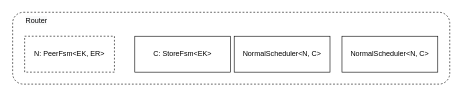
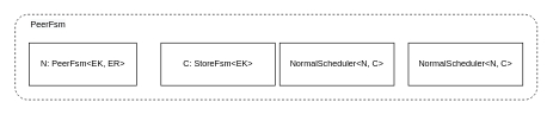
  <mxCell id="0" />
  <mxCell id="1" parent="0" />
- <mxCell id="2" value="N: PeerFsm&amp;lt;EK, ER&amp;gt;" style="rounded=0;whiteSpace=wrap;html=1;dashed=1;" diagramCategory="general" diagramName="Rectangle" vertex="1" parent="1"><mxGeometry x="40" y="60" width="150" height="60" as="geometry" /></mxCell>
+ <mxCell id="2" value="N: PeerFsm&amp;lt;EK, ER&amp;gt;" style="rounded=0;whiteSpace=wrap;html=1;" diagramCategory="general" diagramName="Rectangle" vertex="1" parent="1"><mxGeometry x="40" y="60" width="150" height="60" as="geometry" /></mxCell>
  <mxCell id="3" value="C: StoreFsm&amp;lt;EK&amp;gt;" style="rounded=0;whiteSpace=wrap;html=1;" diagramCategory="general" diagramName="Rectangle" vertex="1" parent="1"><mxGeometry x="224" y="60" width="160" height="60" as="geometry" /></mxCell>
  <mxCell id="4" value="NormalScheduler&amp;lt;N, C&amp;gt;" style="rounded=0;whiteSpace=wrap;html=1;" diagramCategory="general" diagramName="Rectangle" vertex="1" parent="1"><mxGeometry x="390" y="60" width="160" height="60" as="geometry" /></mxCell>
  <mxCell id="5" value="NormalScheduler&amp;lt;N, C&amp;gt;" style="rounded=0;whiteSpace=wrap;html=1;" diagramCategory="general" diagramName="Rectangle" vertex="1" parent="1"><mxGeometry x="570" y="60" width="160" height="60" as="geometry" /></mxCell>
  <mxCell id="6" value="" style="rounded=1;whiteSpace=wrap;html=1;fillColor=none;dashed=1;" diagramCategory="general" diagramName="RoundedRectangle" vertex="1" parent="1"><mxGeometry x="20" y="20" width="730" height="120" as="geometry" /></mxCell>
- <mxCell id="7" value="&lt;meta charset=&quot;utf-8&quot;&gt;&lt;meta&gt;&lt;span style=&quot;color: rgb(0, 0, 0); font-family: Helvetica; font-size: 12px; font-style: normal; font-variant-ligatures: no-common-ligatures; font-variant-caps: normal; font-weight: 400; letter-spacing: normal; orphans: 2; text-align: center; text-indent: 0px; text-transform: none; widows: 2; word-spacing: 0px; -webkit-text-stroke-width: 0px; background-color: rgb(248, 249, 250); text-decoration-thickness: initial; text-decoration-style: initial; text-decoration-color: initial; float: none; display: inline !important;&quot;&gt;Router&lt;/span&gt;" style="text;whiteSpace=wrap;html=1;" vertex="1" parent="1"><mxGeometry x="40" y="20" width="60" height="30" as="geometry" /></mxCell>
+ <mxCell id="7" value="&lt;meta charset=&quot;utf-8&quot;&gt;&lt;meta&gt;&lt;span style=&quot;color: rgb(0, 0, 0); font-family: Helvetica; font-size: 12px; font-style: normal; font-variant-ligatures: no-common-ligatures; font-variant-caps: normal; font-weight: 400; letter-spacing: normal; orphans: 2; text-align: center; text-indent: 0px; text-transform: none; widows: 2; word-spacing: 0px; -webkit-text-stroke-width: 0px; background-color: rgb(248, 249, 250); text-decoration-thickness: initial; text-decoration-style: initial; text-decoration-color: initial; float: none; display: inline !important;&quot;&gt;PeerFsm&lt;/span&gt;" style="text;whiteSpace=wrap;html=1;" vertex="1" parent="1"><mxGeometry x="40" y="20" width="60" height="30" as="geometry" /></mxCell>
